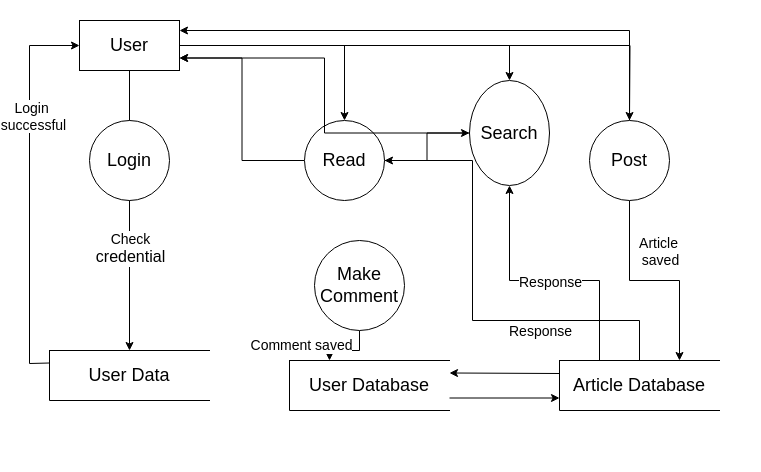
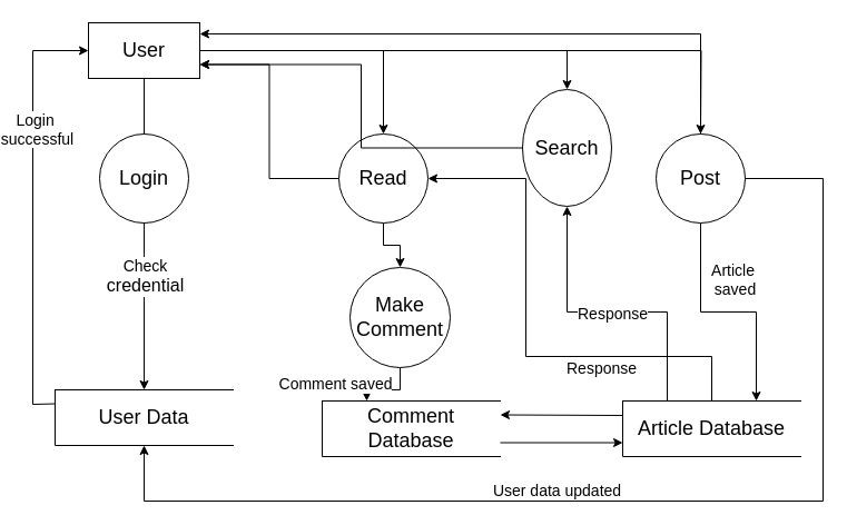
  <mxCell id="0" />
  <mxCell id="1" parent="0" />
  <mxCell id="2" style="edgeStyle=orthogonalEdgeStyle;rounded=0;orthogonalLoop=1;jettySize=auto;html=1;entryX=0.5;entryY=0;entryDx=0;entryDy=0;exitX=1;exitY=0.5;exitDx=0;exitDy=0;" edge="1" parent="1" source="4"><mxGeometry relative="1" as="geometry"><mxPoint x="170" y="32.5" as="sourcePoint" /><mxPoint x="620" y="120" as="targetPoint" /></mxGeometry></mxCell>
  <mxCell id="3" style="edgeStyle=orthogonalEdgeStyle;rounded=0;orthogonalLoop=1;jettySize=auto;html=1;entryX=0.5;entryY=0;entryDx=0;entryDy=0;" edge="1" parent="1" source="4" target="30"><mxGeometry relative="1" as="geometry" /></mxCell>
  <mxCell id="4" value="&lt;font style=&quot;font-size: 18px;&quot;&gt;User&lt;/font&gt;" style="html=1;dashed=0;whiteSpace=wrap;" vertex="1" parent="1"><mxGeometry x="70" y="20" width="100" height="50" as="geometry" /></mxCell>
  <mxCell id="5" value="&lt;font style=&quot;font-size: 18px;&quot;&gt;User Data&lt;/font&gt;" style="html=1;dashed=0;whiteSpace=wrap;shape=partialRectangle;right=0;" vertex="1" parent="1"><mxGeometry x="40" y="350" width="160" height="50" as="geometry" /></mxCell>
  <mxCell id="6" value="&lt;font style=&quot;font-size: 18px;&quot;&gt;Login&lt;/font&gt;" style="shape=ellipse;html=1;dashed=0;whiteSpace=wrap;aspect=fixed;perimeter=ellipsePerimeter;" vertex="1" parent="1"><mxGeometry x="80" y="120" width="80" height="80" as="geometry" /></mxCell>
  <mxCell id="7" value="" style="endArrow=none;html=1;rounded=0;" edge="1" parent="1" source="4" target="6"><mxGeometry width="50" height="50" relative="1" as="geometry"><mxPoint x="350" y="220" as="sourcePoint" /><mxPoint x="400" y="170" as="targetPoint" /></mxGeometry></mxCell>
  <mxCell id="8" value="" style="endArrow=classic;html=1;rounded=0;exitX=0.5;exitY=1;exitDx=0;exitDy=0;entryX=0.5;entryY=0;entryDx=0;entryDy=0;" edge="1" parent="1" source="6" target="5"><mxGeometry width="50" height="50" relative="1" as="geometry"><mxPoint x="350" y="220" as="sourcePoint" /><mxPoint x="120" y="230" as="targetPoint" /></mxGeometry></mxCell>
  <mxCell id="9" value="&lt;font style=&quot;font-size: 14px;&quot;&gt;Check&lt;/font&gt;&lt;div&gt;&lt;font size=&quot;3&quot; style=&quot;&quot;&gt;credential&lt;/font&gt;&lt;/div&gt;" style="edgeLabel;html=1;align=center;verticalAlign=middle;resizable=0;points=[];" vertex="1" connectable="0" parent="8"><mxGeometry x="-0.373" relative="1" as="geometry"><mxPoint as="offset" /></mxGeometry></mxCell>
  <mxCell id="10" style="edgeStyle=orthogonalEdgeStyle;rounded=0;orthogonalLoop=1;jettySize=auto;html=1;entryX=1;entryY=0.5;entryDx=0;entryDy=0;" edge="1" parent="1" source="12" target="16"><mxGeometry relative="1" as="geometry"><Array as="points"><mxPoint x="630" y="320" /><mxPoint x="463" y="320" /><mxPoint x="463" y="160" /></Array></mxGeometry></mxCell>
  <mxCell id="11" value="&lt;font style=&quot;font-size: 14px;&quot;&gt;Response&lt;/font&gt;" style="edgeLabel;html=1;align=center;verticalAlign=middle;resizable=0;points=[];" vertex="1" connectable="0" parent="10"><mxGeometry x="0.354" y="-1" relative="1" as="geometry"><mxPoint x="66" y="111" as="offset" /></mxGeometry></mxCell>
  <mxCell id="12" value="&lt;font style=&quot;font-size: 18px;&quot;&gt;Article Database&lt;/font&gt;&lt;span style=&quot;color: rgba(0, 0, 0, 0); font-family: monospace; font-size: 0px; text-align: start; text-wrap: nowrap;&quot;&gt;%3CmxGraphModel%3E%3Croot%3E%3CmxCell%20id%3D%220%22%2F%3E%3CmxCell%20id%3D%221%22%20parent%3D%220%22%2F%3E%3CmxCell%20id%3D%222%22%20value%3D%22%26lt%3Bfont%20style%3D%26quot%3Bfont-size%3A%2018px%3B%26quot%3B%26gt%3BUser%20Data%26lt%3B%2Ffont%26gt%3B%22%20style%3D%22html%3D1%3Bdashed%3D0%3BwhiteSpace%3Dwrap%3Bshape%3DpartialRectangle%3Bright%3D0%3B%22%20vertex%3D%221%22%20parent%3D%221%22%3E%3CmxGeometry%20x%3D%2290%22%20y%3D%22380%22%20width%3D%22160%22%20height%3D%2250%22%20as%3D%22geometry%22%2F%3E%3C%2FmxCell%3E%3C%2Froot%3E%3C%2FmxGraphModel%3E&lt;/span&gt;" style="html=1;dashed=0;whiteSpace=wrap;shape=partialRectangle;right=0;" vertex="1" parent="1"><mxGeometry x="550" y="360" width="160" height="50" as="geometry" /></mxCell>
- <mxCell id="13" value="&lt;span style=&quot;font-size: 18px;&quot;&gt;User Database&lt;/span&gt;" style="html=1;dashed=0;whiteSpace=wrap;shape=partialRectangle;right=0;" vertex="1" parent="1"><mxGeometry x="280" y="360" width="160" height="50" as="geometry" /></mxCell>
- <mxCell id="14" style="edgeStyle=orthogonalEdgeStyle;rounded=0;orthogonalLoop=1;jettySize=auto;html=1;" edge="1" parent="1" source="16" target="30"><mxGeometry relative="1" as="geometry" /></mxCell>
+ <mxCell id="13" value="&lt;span style=&quot;font-size: 18px;&quot;&gt;Comment Database&lt;/span&gt;" style="html=1;dashed=0;whiteSpace=wrap;shape=partialRectangle;right=0;" vertex="1" parent="1"><mxGeometry x="280" y="360" width="160" height="50" as="geometry" /></mxCell>
+ <mxCell id="14" style="edgeStyle=orthogonalEdgeStyle;rounded=0;orthogonalLoop=1;jettySize=auto;html=1;" edge="1" parent="1" source="16" target="22"><mxGeometry relative="1" as="geometry" /></mxCell>
  <mxCell id="15" style="edgeStyle=orthogonalEdgeStyle;rounded=0;orthogonalLoop=1;jettySize=auto;html=1;entryX=1;entryY=0.75;entryDx=0;entryDy=0;" edge="1" parent="1" source="16" target="4"><mxGeometry relative="1" as="geometry" /></mxCell>
  <mxCell id="16" value="&lt;font style=&quot;font-size: 18px;&quot;&gt;Read&lt;/font&gt;" style="shape=ellipse;html=1;dashed=0;whiteSpace=wrap;aspect=fixed;perimeter=ellipsePerimeter;" vertex="1" parent="1"><mxGeometry x="295" y="120" width="80" height="80" as="geometry" /></mxCell>
  <mxCell id="17" value="" style="endArrow=classic;html=1;rounded=0;entryX=1;entryY=0.25;entryDx=0;entryDy=0;" edge="1" parent="1" target="13"><mxGeometry width="50" height="50" relative="1" as="geometry"><mxPoint x="550" y="373" as="sourcePoint" /><mxPoint x="400" y="170" as="targetPoint" /></mxGeometry></mxCell>
  <mxCell id="18" value="" style="endArrow=classic;html=1;rounded=0;entryX=0;entryY=0.75;entryDx=0;entryDy=0;exitX=1;exitY=0.75;exitDx=0;exitDy=0;" edge="1" parent="1" source="13" target="12"><mxGeometry width="50" height="50" relative="1" as="geometry"><mxPoint x="440" y="400" as="sourcePoint" /><mxPoint x="480" y="390" as="targetPoint" /></mxGeometry></mxCell>
  <mxCell id="19" value="" style="endArrow=classic;html=1;rounded=0;exitX=1;exitY=0.5;exitDx=0;exitDy=0;" edge="1" parent="1" source="4" target="16"><mxGeometry width="50" height="50" relative="1" as="geometry"><mxPoint x="350" y="220" as="sourcePoint" /><mxPoint x="400" y="170" as="targetPoint" /><Array as="points"><mxPoint x="335" y="45" /></Array></mxGeometry></mxCell>
  <mxCell id="20" style="edgeStyle=orthogonalEdgeStyle;rounded=0;orthogonalLoop=1;jettySize=auto;html=1;entryX=0.25;entryY=0;entryDx=0;entryDy=0;" edge="1" parent="1" source="22" target="13"><mxGeometry relative="1" as="geometry" /></mxCell>
  <mxCell id="21" value="&lt;font style=&quot;font-size: 14px;&quot;&gt;Comment saved&lt;/font&gt;" style="edgeLabel;html=1;align=center;verticalAlign=middle;resizable=0;points=[];" vertex="1" connectable="0" parent="20"><mxGeometry x="-0.23" y="1" relative="1" as="geometry"><mxPoint x="-56" y="-7" as="offset" /></mxGeometry></mxCell>
  <mxCell id="22" value="&lt;font style=&quot;font-size: 18px;&quot;&gt;Make Comment&lt;/font&gt;" style="shape=ellipse;html=1;dashed=0;whiteSpace=wrap;aspect=fixed;perimeter=ellipsePerimeter;" vertex="1" parent="1"><mxGeometry x="305" y="240" width="90" height="90" as="geometry" /></mxCell>
  <mxCell id="23" style="edgeStyle=orthogonalEdgeStyle;rounded=0;orthogonalLoop=1;jettySize=auto;html=1;entryX=0.75;entryY=0;entryDx=0;entryDy=0;" edge="1" parent="1" source="26" target="12"><mxGeometry relative="1" as="geometry" /></mxCell>
  <mxCell id="24" value="&lt;font style=&quot;font-size: 14px;&quot;&gt;Article&amp;nbsp;&lt;/font&gt;&lt;div&gt;&lt;font style=&quot;font-size: 14px;&quot;&gt;saved&lt;/font&gt;&lt;/div&gt;" style="edgeLabel;html=1;align=center;verticalAlign=middle;resizable=0;points=[];" vertex="1" connectable="0" parent="23"><mxGeometry x="-0.098" y="-1" relative="1" as="geometry"><mxPoint x="15" y="-31" as="offset" /></mxGeometry></mxCell>
  <mxCell id="25" style="edgeStyle=orthogonalEdgeStyle;rounded=0;orthogonalLoop=1;jettySize=auto;html=1;" edge="1" parent="1" source="26"><mxGeometry relative="1" as="geometry"><mxPoint x="170" y="30" as="targetPoint" /><Array as="points"><mxPoint x="620" y="30" /></Array></mxGeometry></mxCell>
  <mxCell id="26" value="&lt;font style=&quot;font-size: 18px;&quot;&gt;Post&lt;/font&gt;" style="shape=ellipse;html=1;dashed=0;whiteSpace=wrap;aspect=fixed;perimeter=ellipsePerimeter;" vertex="1" parent="1"><mxGeometry x="580" y="120" width="80" height="80" as="geometry" /></mxCell>
+ <mxCell id="27" value="" style="endArrow=classic;html=1;rounded=0;entryX=0.5;entryY=1;entryDx=0;entryDy=0;exitX=1;exitY=0.5;exitDx=0;exitDy=0;" edge="1" parent="1" source="26" target="5"><mxGeometry width="50" height="50" relative="1" as="geometry"><mxPoint x="730" y="160" as="sourcePoint" /><mxPoint x="400" y="200" as="targetPoint" /><Array as="points"><mxPoint x="730" y="160" /><mxPoint x="730" y="450" /><mxPoint x="120" y="450" /></Array></mxGeometry></mxCell>
+ <mxCell id="28" value="&lt;font style=&quot;font-size: 14px;&quot;&gt;User data updated&lt;/font&gt;" style="edgeLabel;html=1;align=center;verticalAlign=middle;resizable=0;points=[];" vertex="1" connectable="0" parent="27"><mxGeometry x="0.046" y="2" relative="1" as="geometry"><mxPoint x="-67" y="-12" as="offset" /></mxGeometry></mxCell>
  <mxCell id="29" style="edgeStyle=orthogonalEdgeStyle;rounded=0;orthogonalLoop=1;jettySize=auto;html=1;entryX=1;entryY=0.75;entryDx=0;entryDy=0;" edge="1" parent="1" source="30" target="4"><mxGeometry relative="1" as="geometry" /></mxCell>
  <mxCell id="30" value="&lt;font style=&quot;font-size: 18px;&quot;&gt;Search&lt;/font&gt;" style="shape=ellipse;html=1;dashed=0;whiteSpace=wrap;aspect=fixed;perimeter=ellipsePerimeter;" vertex="1" parent="1"><mxGeometry x="460" y="80" width="80" height="105" as="geometry" /></mxCell>
  <mxCell id="31" value="" style="endArrow=classic;html=1;rounded=0;entryX=0.5;entryY=1;entryDx=0;entryDy=0;exitX=0.25;exitY=0;exitDx=0;exitDy=0;" edge="1" parent="1" source="12" target="30"><mxGeometry width="50" height="50" relative="1" as="geometry"><mxPoint x="350" y="230" as="sourcePoint" /><mxPoint x="400" y="180" as="targetPoint" /><Array as="points"><mxPoint x="590" y="280" /><mxPoint x="500" y="280" /></Array></mxGeometry></mxCell>
  <mxCell id="32" value="&lt;font style=&quot;font-size: 14px;&quot;&gt;Response&lt;/font&gt;" style="edgeLabel;html=1;align=center;verticalAlign=middle;resizable=0;points=[];" vertex="1" connectable="0" parent="31"><mxGeometry x="0.692" y="-1" relative="1" as="geometry"><mxPoint x="39" y="55" as="offset" /></mxGeometry></mxCell>
  <mxCell id="33" value="" style="endArrow=classic;html=1;rounded=0;exitX=0;exitY=0.25;exitDx=0;exitDy=0;entryX=0;entryY=0.5;entryDx=0;entryDy=0;" edge="1" parent="1" source="5" target="4"><mxGeometry width="50" height="50" relative="1" as="geometry"><mxPoint x="350" y="230" as="sourcePoint" /><mxPoint x="400" y="180" as="targetPoint" /><Array as="points"><mxPoint x="20" y="363" /><mxPoint x="20" y="45" /></Array></mxGeometry></mxCell>
  <mxCell id="34" value="&lt;font style=&quot;font-size: 14px;&quot;&gt;Login&amp;nbsp;&lt;/font&gt;&lt;div&gt;&lt;font style=&quot;font-size: 14px;&quot;&gt;successful&lt;/font&gt;&lt;/div&gt;" style="edgeLabel;html=1;align=center;verticalAlign=middle;resizable=0;points=[];" vertex="1" connectable="0" parent="33"><mxGeometry x="0.383" y="-3" relative="1" as="geometry"><mxPoint as="offset" /></mxGeometry></mxCell>
